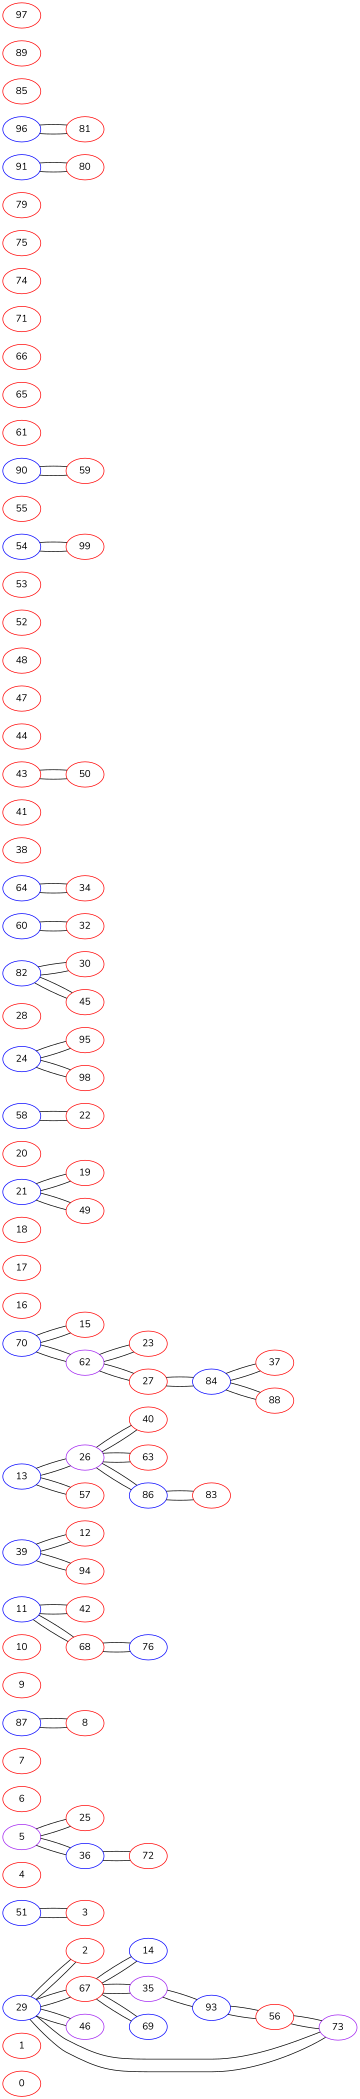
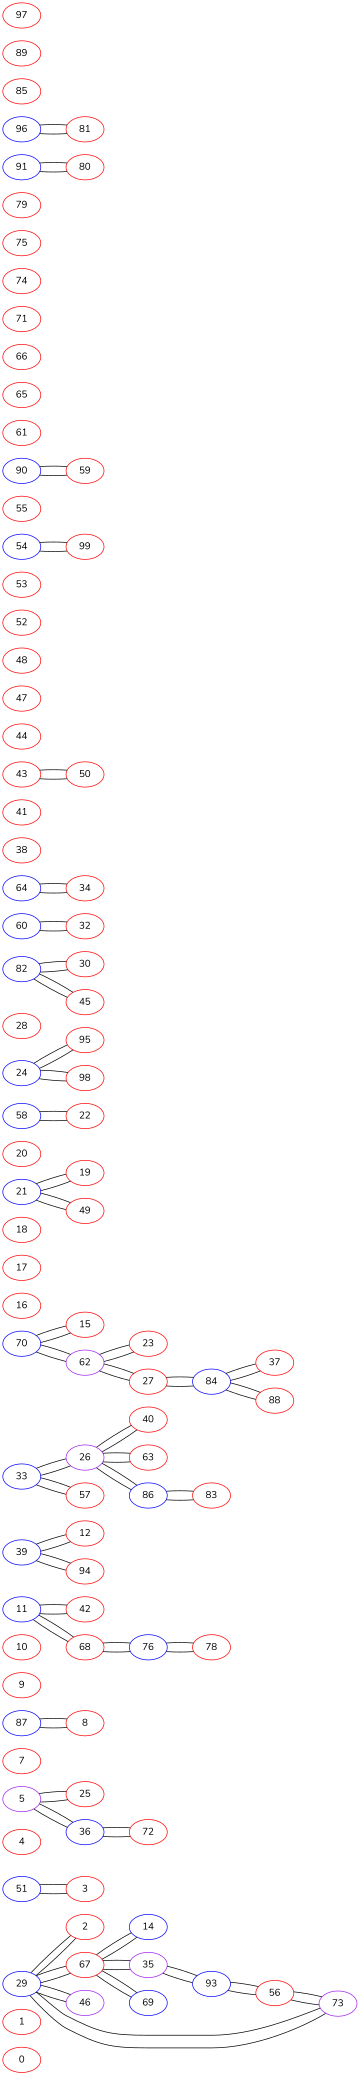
  graph {
    fontname=Nunito
    rankdir=LR
    node [color=red fontname=Nunito]
    edge [fontname=Nunito]
    0
    1
    29 [color=blue]
    2
    67
    46 [color=purple]
    73 [color=purple]
    14 [color=blue]
    35 [color=purple]
    69 [color=blue]
    56
    51 [color=blue]
    3
    4
    5 [color=purple]
    25
    36 [color=blue]
    72
-   6
    7
    87 [color=blue]
    8
    9
    10
    11 [color=blue]
    42
    68
    76 [color=blue]
+   78
    39 [color=blue]
    12
    94
-   13 [color=blue]
+   13 [color=blue label=33]
    26 [color=purple]
    57
    40
    63
    86 [color=blue]
    83
    93 [color=blue]
    70 [color=blue]
    15
    62 [color=purple]
    23
    27
    16
    17
    18
    21 [color=blue]
    19
    49
    20
    58 [color=blue]
    22
    84 [color=blue]
    24 [color=blue]
    95
    98
    37
    88
    28
    82 [color=blue]
    30
    45
    60 [color=blue]
    32
    64 [color=blue]
    34
    38
    41
    43
    50
    44
    47
    48
    52
    53
    54 [color=blue]
    99
    55
    90 [color=blue]
    59
    61
    65
    66
    71
    74
    75
    79
    91 [color=blue]
    80
    96 [color=blue]
    81
    85
    89
    97
    29 -- 2
    29 -- 67
    29 -- 46
    29 -- 73
    2 -- 29
    67 -- 29
    67 -- 14
    67 -- 35
    67 -- 69
    46 -- 29
    73 -- 29
    73 -- 56
    14 -- 67
    35 -- 67
    35 -- 93
    69 -- 67
    56 -- 73
    56 -- 93
    51 -- 3
    3 -- 51
    5 -- 25
    5 -- 36
    25 -- 5
    36 -- 5
    36 -- 72
    72 -- 36
    87 -- 8
    8 -- 87
    11 -- 42
    11 -- 68
    42 -- 11
    68 -- 11
    68 -- 76
    76 -- 68
+   76 -- 78
+   78 -- 76
    39 -- 12
    39 -- 94
    12 -- 39
    94 -- 39
    13 -- 26
    13 -- 57
    26 -- 13
    26 -- 40
    26 -- 63
    26 -- 86
    57 -- 13
    40 -- 26
    63 -- 26
    86 -- 26
    86 -- 83
    83 -- 86
    93 -- 35
    93 -- 56
    70 -- 15
    70 -- 62
    15 -- 70
    62 -- 70
    62 -- 23
    62 -- 27
    23 -- 62
    27 -- 62
    27 -- 84
    21 -- 19
    21 -- 49
    19 -- 21
    49 -- 21
    58 -- 22
    22 -- 58
    84 -- 27
    84 -- 37
    84 -- 88
    24 -- 95
    24 -- 98
    95 -- 24
    98 -- 24
    37 -- 84
    88 -- 84
    82 -- 30
    82 -- 45
    30 -- 82
    45 -- 82
    60 -- 32
    32 -- 60
    64 -- 34
    34 -- 64
    43 -- 50
    50 -- 43
    54 -- 99
    99 -- 54
    90 -- 59
    59 -- 90
    91 -- 80
    80 -- 91
    96 -- 81
    81 -- 96
  }
